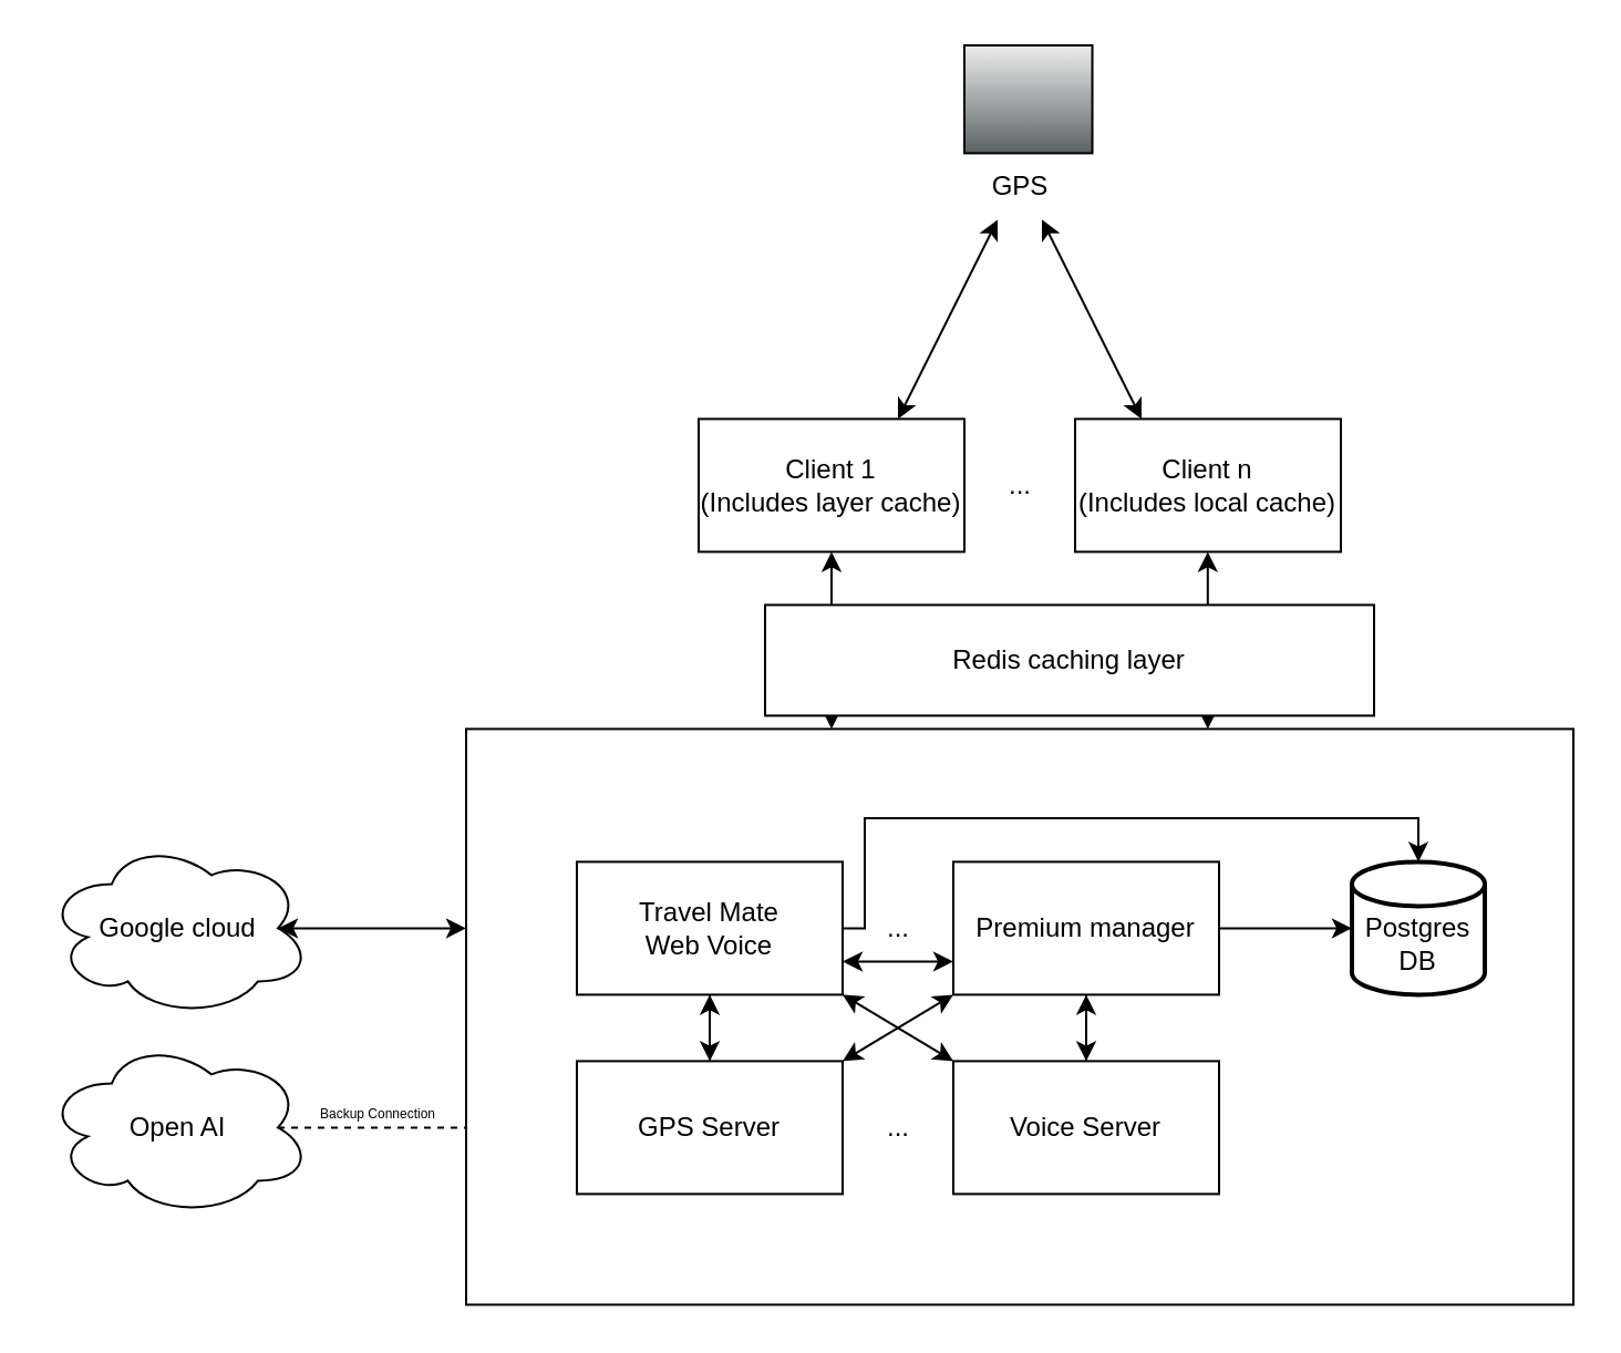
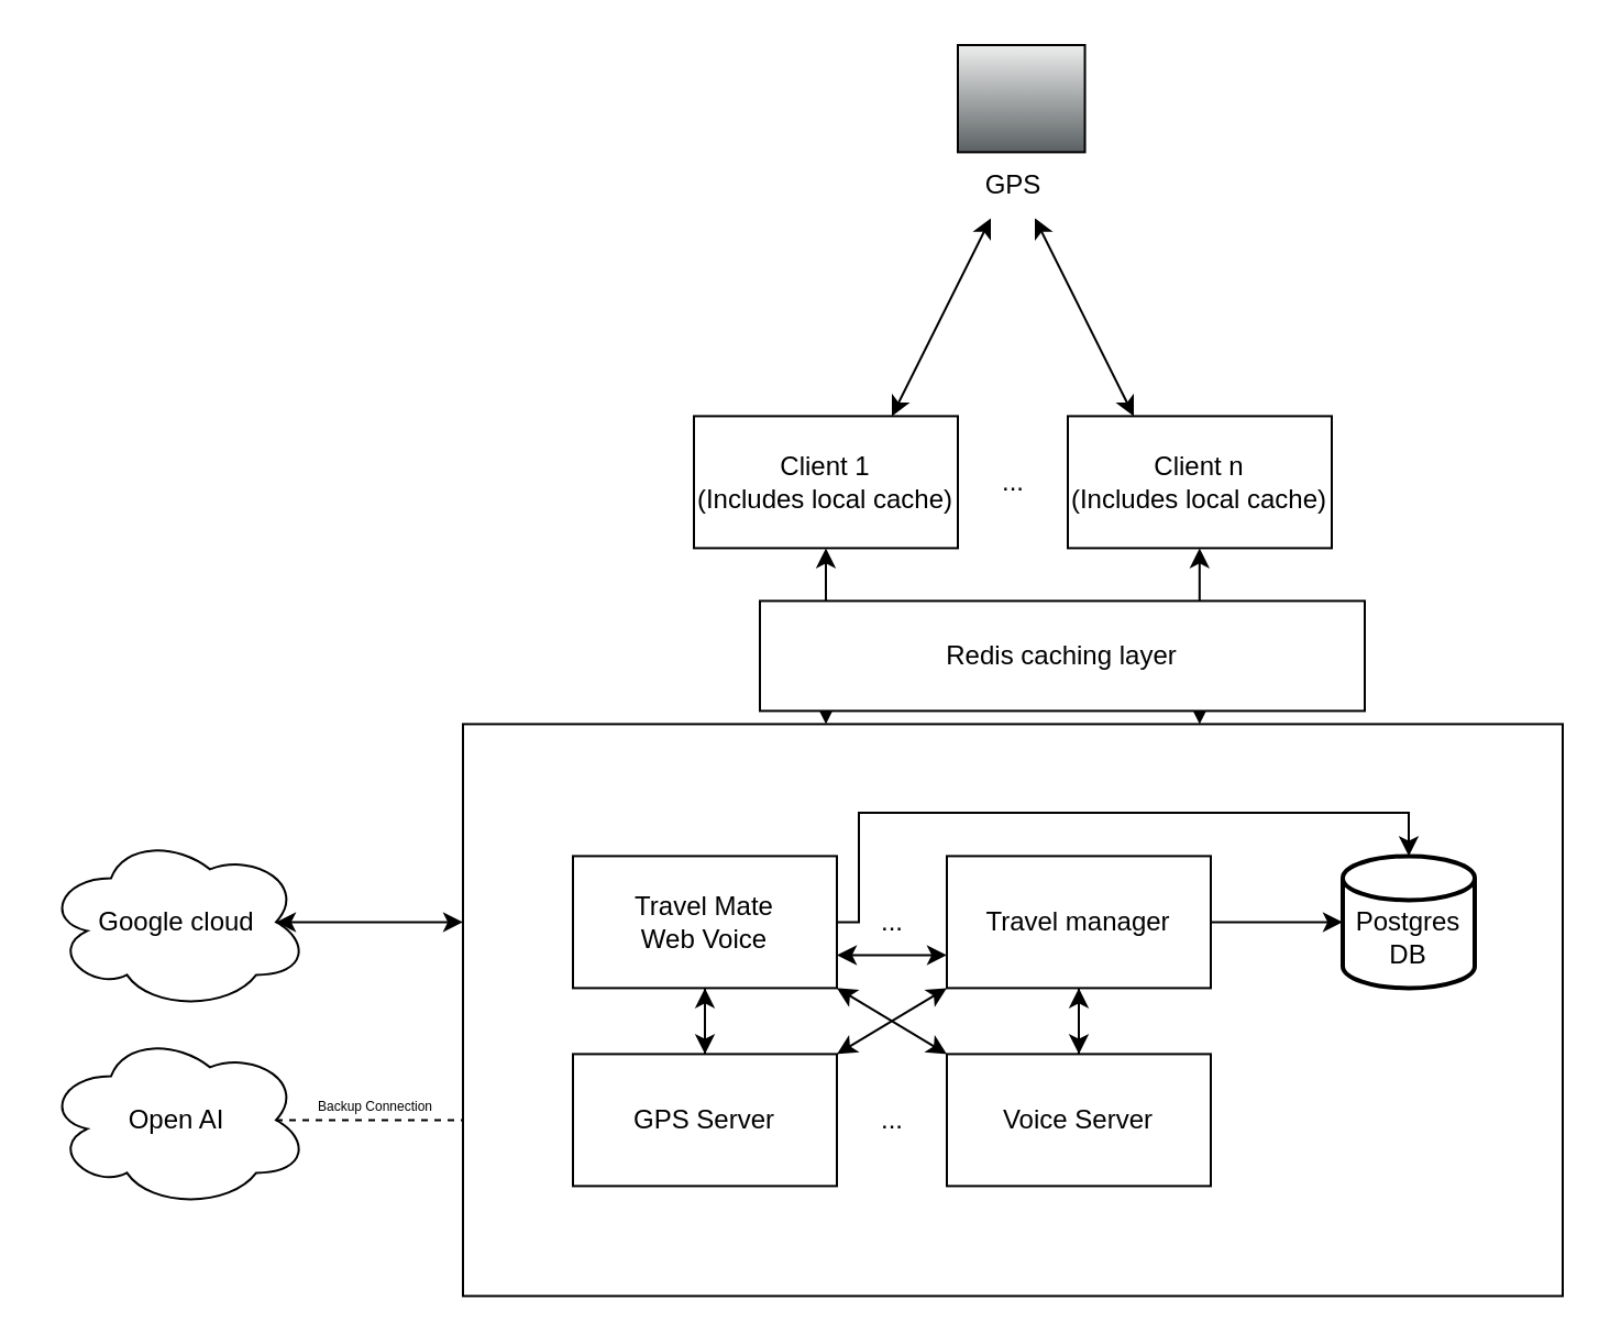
  <mxCell id="0" />
  <mxCell id="1" parent="0" />
  <mxCell id="2" value="" style="rounded=0;whiteSpace=wrap;html=1;" vertex="1" parent="1"><mxGeometry x="210" y="328.7" width="500" height="260" as="geometry" /></mxCell>
  <mxCell id="3" value="&lt;div&gt;Client n&lt;/div&gt;&lt;div&gt;(Includes local cache)&lt;/div&gt;" style="rounded=0;whiteSpace=wrap;html=1;" vertex="1" parent="1"><mxGeometry x="485" y="188.7" width="120" height="60" as="geometry" /></mxCell>
- <mxCell id="4" value="Client 1&lt;br&gt;(Includes layer cache)" style="rounded=0;whiteSpace=wrap;html=1;" vertex="1" parent="1"><mxGeometry x="315" y="188.7" width="120" height="60" as="geometry" /></mxCell>
+ <mxCell id="4" value="Client 1&lt;br&gt;(Includes local cache)" style="rounded=0;whiteSpace=wrap;html=1;" vertex="1" parent="1"><mxGeometry x="315" y="188.7" width="120" height="60" as="geometry" /></mxCell>
  <mxCell id="5" style="edgeStyle=orthogonalEdgeStyle;rounded=0;orthogonalLoop=1;jettySize=auto;html=1;exitX=0.5;exitY=1;exitDx=0;exitDy=0;entryX=0.5;entryY=0;entryDx=0;entryDy=0;" edge="1" parent="1" source="6" target="13"><mxGeometry relative="1" as="geometry" /></mxCell>
  <mxCell id="6" value="&lt;div&gt;Travel Mate&lt;/div&gt;&lt;div&gt;Web Voice&lt;/div&gt;" style="rounded=0;whiteSpace=wrap;html=1;" vertex="1" parent="1"><mxGeometry x="260" y="388.7" width="120" height="60" as="geometry" /></mxCell>
  <mxCell id="7" value="&lt;div&gt;Google cloud&lt;/div&gt;" style="ellipse;shape=cloud;whiteSpace=wrap;html=1;" vertex="1" parent="1"><mxGeometry x="20" y="378.7" width="120" height="80" as="geometry" /></mxCell>
  <mxCell id="8" value="&lt;div&gt;&lt;br&gt;&lt;/div&gt;&lt;div&gt;Postgres&lt;/div&gt;&lt;div&gt;DB&lt;/div&gt;" style="strokeWidth=2;html=1;shape=mxgraph.flowchart.database;whiteSpace=wrap;" vertex="1" parent="1"><mxGeometry x="610" y="388.7" width="60" height="60" as="geometry" /></mxCell>
  <mxCell id="9" style="edgeStyle=orthogonalEdgeStyle;rounded=0;orthogonalLoop=1;jettySize=auto;html=1;exitX=0.5;exitY=1;exitDx=0;exitDy=0;entryX=0.5;entryY=0;entryDx=0;entryDy=0;" edge="1" parent="1" source="10" target="15"><mxGeometry relative="1" as="geometry" /></mxCell>
- <mxCell id="10" value="Premium manager" style="rounded=0;whiteSpace=wrap;html=1;" vertex="1" parent="1"><mxGeometry x="430" y="388.7" width="120" height="60" as="geometry" /></mxCell>
+ <mxCell id="10" value="Travel manager" style="rounded=0;whiteSpace=wrap;html=1;" vertex="1" parent="1"><mxGeometry x="430" y="388.7" width="120" height="60" as="geometry" /></mxCell>
  <mxCell id="11" value="..." style="text;html=1;align=center;verticalAlign=middle;resizable=0;points=[];autosize=1;strokeColor=none;fillColor=none;" vertex="1" parent="1"><mxGeometry x="390" y="403.7" width="30" height="30" as="geometry" /></mxCell>
  <mxCell id="12" style="edgeStyle=orthogonalEdgeStyle;rounded=0;orthogonalLoop=1;jettySize=auto;html=1;exitX=0.5;exitY=0;exitDx=0;exitDy=0;entryX=0.5;entryY=1;entryDx=0;entryDy=0;" edge="1" parent="1" source="13" target="6"><mxGeometry relative="1" as="geometry" /></mxCell>
  <mxCell id="13" value="GPS Server" style="rounded=0;whiteSpace=wrap;html=1;" vertex="1" parent="1"><mxGeometry x="260" y="478.7" width="120" height="60" as="geometry" /></mxCell>
  <mxCell id="14" style="edgeStyle=orthogonalEdgeStyle;rounded=0;orthogonalLoop=1;jettySize=auto;html=1;exitX=0.5;exitY=0;exitDx=0;exitDy=0;" edge="1" parent="1" source="15" target="10"><mxGeometry relative="1" as="geometry" /></mxCell>
  <mxCell id="15" value="Voice Server" style="rounded=0;whiteSpace=wrap;html=1;" vertex="1" parent="1"><mxGeometry x="430" y="478.7" width="120" height="60" as="geometry" /></mxCell>
  <mxCell id="16" value="..." style="text;html=1;align=center;verticalAlign=middle;resizable=0;points=[];autosize=1;strokeColor=none;fillColor=none;" vertex="1" parent="1"><mxGeometry x="390" y="493.7" width="30" height="30" as="geometry" /></mxCell>
  <mxCell id="17" style="edgeStyle=orthogonalEdgeStyle;rounded=0;orthogonalLoop=1;jettySize=auto;html=1;exitX=1;exitY=0.5;exitDx=0;exitDy=0;entryX=0;entryY=0.5;entryDx=0;entryDy=0;entryPerimeter=0;" edge="1" parent="1" source="10" target="8"><mxGeometry relative="1" as="geometry" /></mxCell>
  <mxCell id="18" style="edgeStyle=orthogonalEdgeStyle;rounded=0;orthogonalLoop=1;jettySize=auto;html=1;entryX=0.5;entryY=0;entryDx=0;entryDy=0;entryPerimeter=0;" edge="1" parent="1" target="8"><mxGeometry relative="1" as="geometry"><mxPoint x="380" y="418.7" as="sourcePoint" /><mxPoint x="619.99" y="398.7" as="targetPoint" /><Array as="points"><mxPoint x="390" y="419" /><mxPoint x="390" y="369" /><mxPoint x="640" y="369" /></Array></mxGeometry></mxCell>
  <mxCell id="19" value="Open AI" style="ellipse;shape=cloud;whiteSpace=wrap;html=1;" vertex="1" parent="1"><mxGeometry x="20" y="468.7" width="120" height="80" as="geometry" /></mxCell>
  <mxCell id="20" value="" style="endArrow=classic;startArrow=classic;html=1;rounded=0;exitX=0.875;exitY=0.5;exitDx=0;exitDy=0;exitPerimeter=0;" edge="1" parent="1" source="7"><mxGeometry width="50" height="50" relative="1" as="geometry"><mxPoint x="220" y="438.7" as="sourcePoint" /><mxPoint x="210" y="418.7" as="targetPoint" /></mxGeometry></mxCell>
  <mxCell id="21" value="..." style="text;html=1;align=center;verticalAlign=middle;resizable=0;points=[];autosize=1;strokeColor=none;fillColor=none;" vertex="1" parent="1"><mxGeometry x="445" y="203.7" width="30" height="30" as="geometry" /></mxCell>
  <mxCell id="22" value="" style="endArrow=classic;startArrow=classic;html=1;rounded=0;entryX=0.5;entryY=1;entryDx=0;entryDy=0;" edge="1" parent="1" target="4"><mxGeometry width="50" height="50" relative="1" as="geometry"><mxPoint x="375" y="328.7" as="sourcePoint" /><mxPoint x="475" y="318.7" as="targetPoint" /></mxGeometry></mxCell>
  <mxCell id="23" value="" style="endArrow=classic;startArrow=classic;html=1;rounded=0;entryX=0.5;entryY=1;entryDx=0;entryDy=0;" edge="1" parent="1"><mxGeometry width="50" height="50" relative="1" as="geometry"><mxPoint x="544.9" y="328.7" as="sourcePoint" /><mxPoint x="544.9" y="248.7" as="targetPoint" /></mxGeometry></mxCell>
  <mxCell id="24" value="" style="endArrow=none;dashed=1;html=1;rounded=0;exitX=0.875;exitY=0.5;exitDx=0;exitDy=0;exitPerimeter=0;" edge="1" parent="1" source="19"><mxGeometry width="50" height="50" relative="1" as="geometry"><mxPoint x="140" y="493.7" as="sourcePoint" /><mxPoint x="210" y="508.7" as="targetPoint" /></mxGeometry></mxCell>
  <mxCell id="25" value="&lt;font style=&quot;font-size: 6px;&quot;&gt;Backup Connection&lt;/font&gt;" style="text;html=1;align=center;verticalAlign=middle;resizable=0;points=[];autosize=1;strokeColor=none;fillColor=none;" vertex="1" parent="1"><mxGeometry x="130" y="485.7" width="80" height="30" as="geometry" /></mxCell>
  <mxCell id="26" value="" style="shape=mxgraph.networks2.icon;aspect=fixed;fillColor=#EDEDED;strokeColor=#000000;gradientColor=#5B6163;network2IconShadow=1;network2bgFillColor=none;network2Icon=mxgraph.networks2.satellite;network2IconXOffset=0.015;network2IconYOffset=-0.0;network2IconW=1.155;network2IconH=0.974;" vertex="1" parent="1"><mxGeometry x="435" y="20" width="57.765" height="48.705" as="geometry" /></mxCell>
  <mxCell id="27" value="" style="endArrow=classic;startArrow=classic;html=1;rounded=0;exitX=0.75;exitY=0;exitDx=0;exitDy=0;" edge="1" parent="1" source="4"><mxGeometry width="50" height="50" relative="1" as="geometry"><mxPoint x="440" y="158.7" as="sourcePoint" /><mxPoint x="450" y="98.7" as="targetPoint" /></mxGeometry></mxCell>
  <mxCell id="28" value="" style="endArrow=classic;startArrow=classic;html=1;rounded=0;exitX=0.25;exitY=0;exitDx=0;exitDy=0;" edge="1" parent="1" source="3"><mxGeometry width="50" height="50" relative="1" as="geometry"><mxPoint x="610" y="211.7" as="sourcePoint" /><mxPoint x="470" y="98.7" as="targetPoint" /></mxGeometry></mxCell>
  <mxCell id="29" value="GPS" style="text;html=1;align=center;verticalAlign=middle;resizable=0;points=[];autosize=1;strokeColor=none;fillColor=none;" vertex="1" parent="1"><mxGeometry x="435" y="68.7" width="50" height="30" as="geometry" /></mxCell>
  <mxCell id="30" value="Redis caching layer" style="rounded=0;whiteSpace=wrap;html=1;" vertex="1" parent="1"><mxGeometry x="345" y="272.7" width="275" height="50" as="geometry" /></mxCell>
  <mxCell id="31" value="" style="endArrow=classic;startArrow=classic;html=1;rounded=0;exitX=1;exitY=0;exitDx=0;exitDy=0;entryX=0;entryY=1;entryDx=0;entryDy=0;" edge="1" parent="1" source="13" target="10"><mxGeometry width="50" height="50" relative="1" as="geometry"><mxPoint x="400" y="440" as="sourcePoint" /><mxPoint x="450" y="390" as="targetPoint" /></mxGeometry></mxCell>
  <mxCell id="32" value="" style="endArrow=classic;startArrow=classic;html=1;rounded=0;exitX=0;exitY=0;exitDx=0;exitDy=0;entryX=1;entryY=1;entryDx=0;entryDy=0;" edge="1" parent="1" source="15" target="6"><mxGeometry width="50" height="50" relative="1" as="geometry"><mxPoint x="420" y="480" as="sourcePoint" /><mxPoint x="470" y="450" as="targetPoint" /></mxGeometry></mxCell>
  <mxCell id="33" value="" style="endArrow=classic;startArrow=classic;html=1;rounded=0;exitX=1;exitY=0.75;exitDx=0;exitDy=0;entryX=0;entryY=0.75;entryDx=0;entryDy=0;" edge="1" parent="1" source="6" target="10"><mxGeometry width="50" height="50" relative="1" as="geometry"><mxPoint x="410" y="490" as="sourcePoint" /><mxPoint x="460" y="460" as="targetPoint" /></mxGeometry></mxCell>
